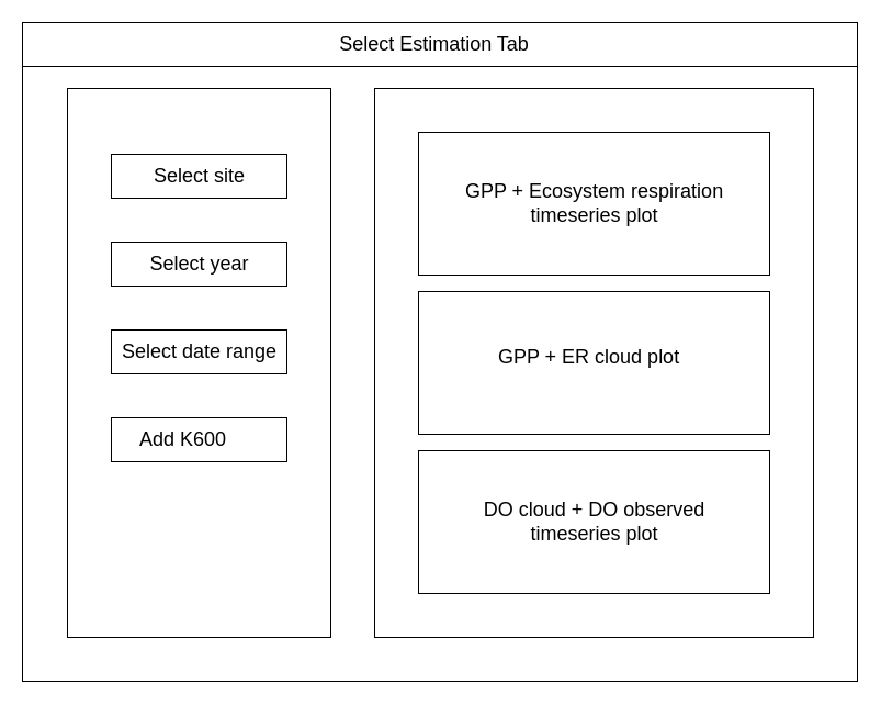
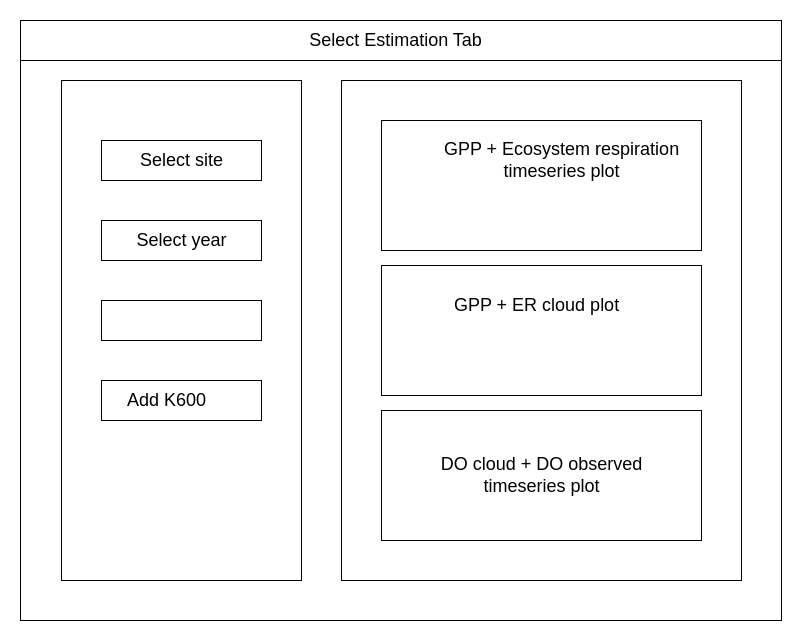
  <mxCell id="0" />
  <mxCell id="1" parent="0" />
  <mxCell id="2" value="" style="rounded=0;whiteSpace=wrap;html=1;hachureGap=4;pointerEvents=0;fillColor=default;" vertex="1" parent="1"><mxGeometry x="20" y="20" width="761" height="600" as="geometry" /></mxCell>
  <mxCell id="3" value="" style="rounded=0;whiteSpace=wrap;html=1;hachureGap=4;pointerEvents=0;fillColor=none;" vertex="1" parent="1"><mxGeometry x="61" y="80" width="240" height="500" as="geometry" /></mxCell>
  <mxCell id="4" value="" style="rounded=0;whiteSpace=wrap;html=1;hachureGap=4;pointerEvents=0;fillColor=none;" vertex="1" parent="1"><mxGeometry x="341" y="80" width="400" height="500" as="geometry" /></mxCell>
  <mxCell id="5" value="" style="rounded=0;whiteSpace=wrap;html=1;hachureGap=4;pointerEvents=0;fillColor=none;" vertex="1" parent="1"><mxGeometry x="20" y="20" width="761" height="40" as="geometry" /></mxCell>
  <mxCell id="6" value="&lt;font style=&quot;font-size: 18px&quot;&gt;Select Estimation Tab&lt;/font&gt;" style="text;html=1;align=center;verticalAlign=middle;resizable=0;points=[];autosize=1;strokeColor=none;fillColor=none;" vertex="1" parent="1"><mxGeometry x="275" y="30" width="240" height="20" as="geometry" /></mxCell>
  <mxCell id="7" value="" style="rounded=0;whiteSpace=wrap;html=1;hachureGap=4;pointerEvents=0;fillColor=none;" vertex="1" parent="1"><mxGeometry x="381" y="120" width="320" height="130" as="geometry" /></mxCell>
- <mxCell id="8" value="&lt;font style=&quot;font-size: 18px&quot;&gt;GPP + Ecosystem respiration&lt;br&gt;timeseries plot&lt;br&gt;&lt;/font&gt;" style="text;html=1;align=center;verticalAlign=middle;resizable=0;points=[];autosize=1;strokeColor=none;fillColor=none;" vertex="1" parent="1"><mxGeometry x="411" y="165" width="260" height="40" as="geometry" /></mxCell>
+ <mxCell id="8" value="&lt;font style=&quot;font-size: 18px&quot;&gt;GPP + Ecosystem respiration&lt;br&gt;timeseries plot&lt;br&gt;&lt;/font&gt;" style="text;html=1;align=center;verticalAlign=middle;resizable=0;points=[];autosize=1;strokeColor=none;fillColor=none;" vertex="1" parent="1"><mxGeometry x="431" y="140" width="260" height="40" as="geometry" /></mxCell>
  <mxCell id="9" value="&lt;font style=&quot;font-size: 18px&quot;&gt;DO cloud + DO observed&lt;br&gt;timeseries&amp;nbsp;plot&lt;br&gt;&lt;/font&gt;" style="text;html=1;align=center;verticalAlign=middle;resizable=0;points=[];autosize=1;strokeColor=none;fillColor=none;" vertex="1" parent="1"><mxGeometry x="416" y="455" width="250" height="40" as="geometry" /></mxCell>
  <mxCell id="10" value="" style="rounded=0;whiteSpace=wrap;html=1;hachureGap=4;pointerEvents=0;fillColor=none;" vertex="1" parent="1"><mxGeometry x="101" y="140" width="160" height="40" as="geometry" /></mxCell>
  <mxCell id="11" value="" style="rounded=0;whiteSpace=wrap;html=1;hachureGap=4;pointerEvents=0;fillColor=none;" vertex="1" parent="1"><mxGeometry x="101" y="220" width="160" height="40" as="geometry" /></mxCell>
  <mxCell id="12" value="" style="rounded=0;whiteSpace=wrap;html=1;hachureGap=4;pointerEvents=0;fillColor=none;" vertex="1" parent="1"><mxGeometry x="101" y="300" width="160" height="40" as="geometry" /></mxCell>
  <mxCell id="13" value="&lt;font style=&quot;font-size: 18px&quot;&gt;Select site&lt;br&gt;&lt;/font&gt;" style="text;html=1;align=center;verticalAlign=middle;resizable=0;points=[];autosize=1;strokeColor=none;fillColor=none;" vertex="1" parent="1"><mxGeometry x="131" y="150" width="100" height="20" as="geometry" /></mxCell>
  <mxCell id="14" value="&lt;font style=&quot;font-size: 18px&quot;&gt;Select year&lt;br&gt;&lt;/font&gt;" style="text;html=1;align=center;verticalAlign=middle;resizable=0;points=[];autosize=1;strokeColor=none;fillColor=none;" vertex="1" parent="1"><mxGeometry x="126" y="230" width="110" height="20" as="geometry" /></mxCell>
- <mxCell id="15" value="&lt;font style=&quot;font-size: 18px&quot;&gt;Select date range&lt;br&gt;&lt;/font&gt;" style="text;html=1;align=center;verticalAlign=middle;resizable=0;points=[];autosize=1;strokeColor=none;fillColor=none;" vertex="1" parent="1"><mxGeometry x="101" y="310" width="160" height="20" as="geometry" /></mxCell>
  <mxCell id="16" value="" style="rounded=0;whiteSpace=wrap;html=1;hachureGap=4;pointerEvents=0;fillColor=none;" vertex="1" parent="1"><mxGeometry x="381" y="265" width="320" height="130" as="geometry" /></mxCell>
  <mxCell id="17" value="" style="rounded=0;whiteSpace=wrap;html=1;hachureGap=4;pointerEvents=0;fillColor=none;" vertex="1" parent="1"><mxGeometry x="381" y="410" width="320" height="130" as="geometry" /></mxCell>
- <mxCell id="18" value="&lt;font style=&quot;font-size: 18px&quot;&gt;GPP + ER&amp;nbsp;cloud plot&lt;br&gt;&lt;/font&gt;" style="text;html=1;align=center;verticalAlign=middle;resizable=0;points=[];autosize=1;strokeColor=none;fillColor=none;" vertex="1" parent="1"><mxGeometry x="446" y="315" width="180" height="20" as="geometry" /></mxCell>
+ <mxCell id="18" value="&lt;font style=&quot;font-size: 18px&quot;&gt;GPP + ER&amp;nbsp;cloud plot&lt;br&gt;&lt;/font&gt;" style="text;html=1;align=center;verticalAlign=middle;resizable=0;points=[];autosize=1;strokeColor=none;fillColor=none;" vertex="1" parent="1"><mxGeometry x="446" y="295" width="180" height="20" as="geometry" /></mxCell>
  <mxCell id="19" value="" style="rounded=0;whiteSpace=wrap;html=1;hachureGap=4;pointerEvents=0;fillColor=none;" vertex="1" parent="1"><mxGeometry x="101" y="380" width="160" height="40" as="geometry" /></mxCell>
  <mxCell id="20" value="&lt;font style=&quot;font-size: 18px&quot;&gt;Add K600&lt;br&gt;&lt;/font&gt;" style="text;html=1;align=center;verticalAlign=middle;resizable=0;points=[];autosize=1;strokeColor=none;fillColor=none;" vertex="1" parent="1"><mxGeometry x="116" y="390" width="100" height="20" as="geometry" /></mxCell>
